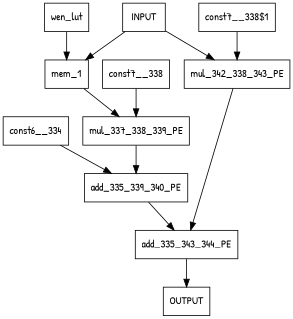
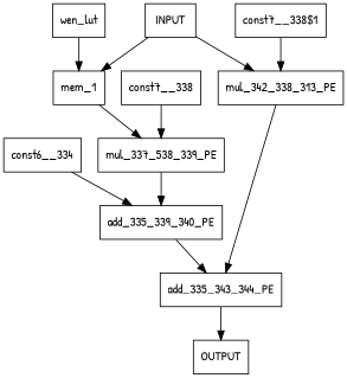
  digraph {
    fontname="Patrick Hand"
    node [fontname="Patrick Hand" shape=box]
    edge [fontname="Patrick Hand"]
    n1 [label=const6__334]
    add_335_339_340_PE
    add_335_343_344_PE
    OUTPUT
    const7__338
-   mul_337_338_339_PE
+   mul_337_338_339_PE [label=mul_337_538_339_PE]
    "const7__338$1"
-   mul_342_338_343_PE
+   mul_342_338_343_PE [label=mul_342_338_313_PE]
    INPUT
    mem_1
    wen_lut
    n1 -> add_335_339_340_PE
    add_335_339_340_PE -> add_335_343_344_PE
    add_335_343_344_PE -> OUTPUT
    const7__338 -> mul_337_338_339_PE
    mul_337_338_339_PE -> add_335_339_340_PE
    "const7__338$1" -> mul_342_338_343_PE
    mul_342_338_343_PE -> add_335_343_344_PE
    INPUT -> mul_342_338_343_PE
    INPUT -> mem_1
    mem_1 -> mul_337_338_339_PE
    wen_lut -> mem_1
  }
